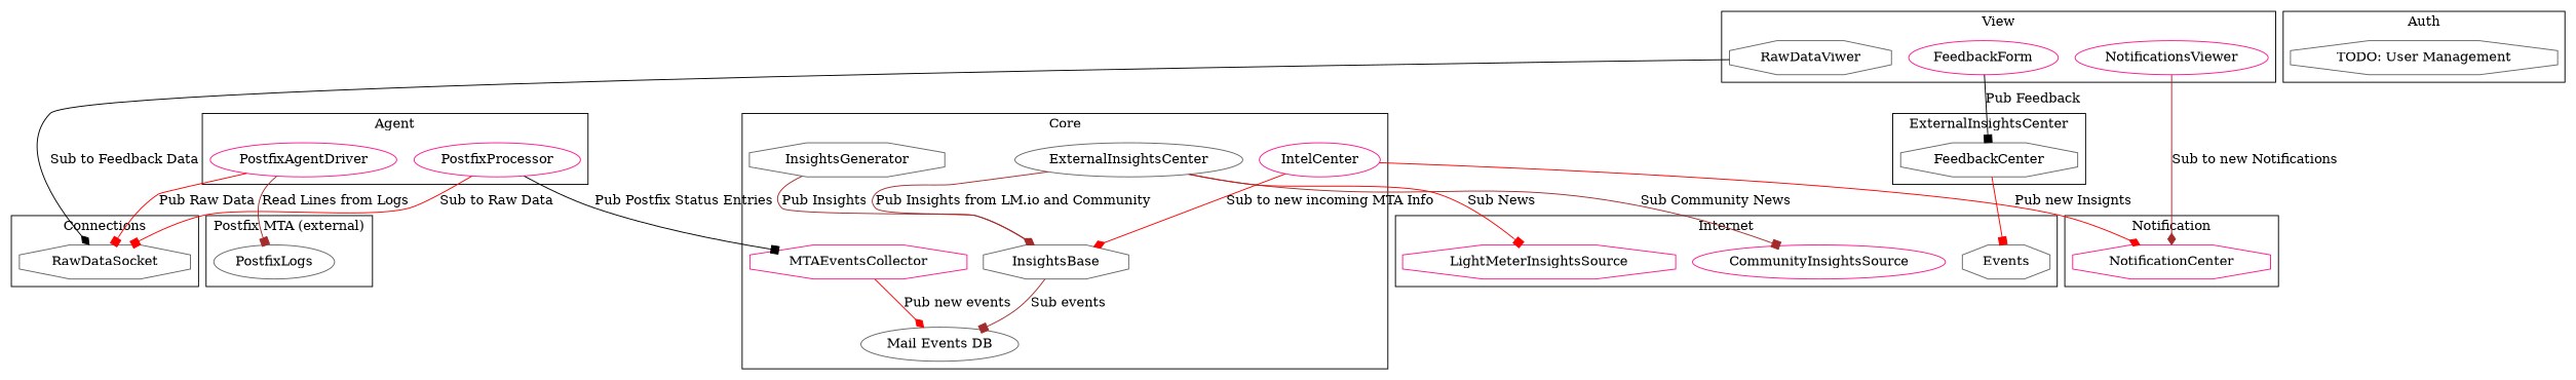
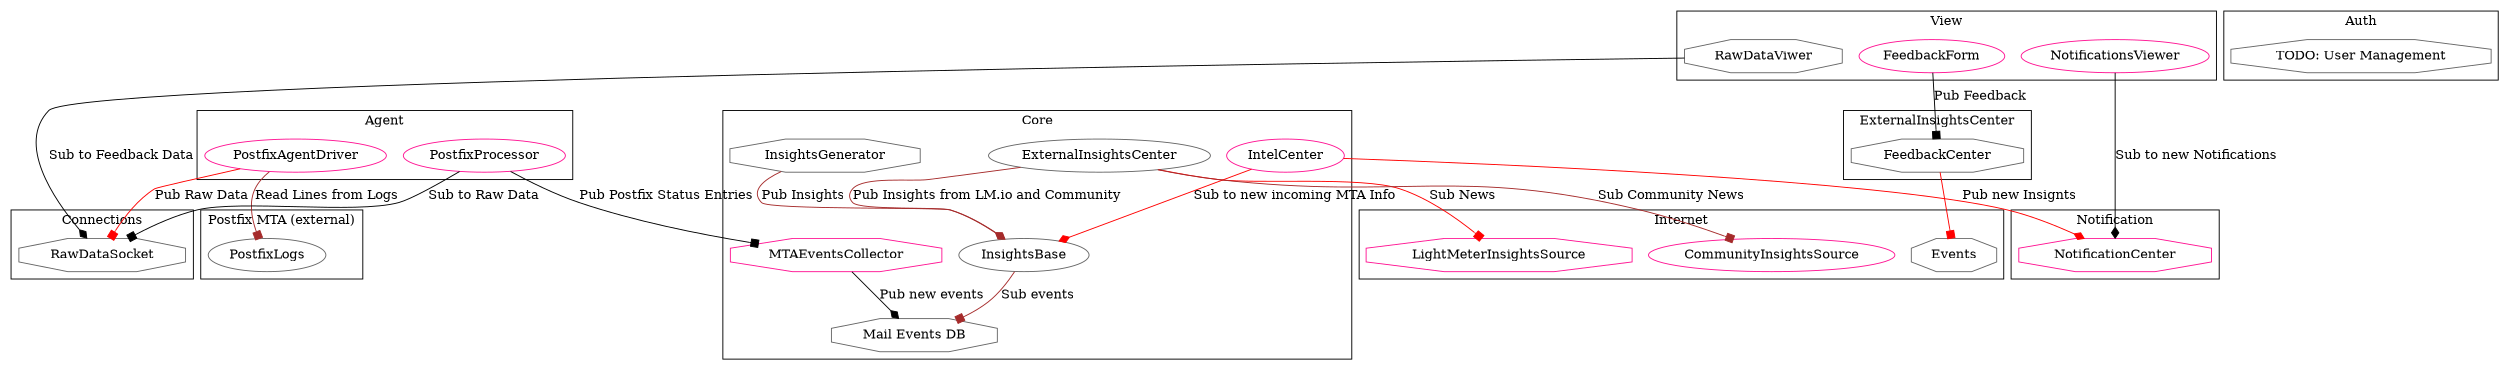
  digraph {
    node [color=gray40 shape=octagon]
    edge [arrowhead=box color=red]
    PostfixAgentDriver [color=deeppink shape=ellipse]
    PostfixProcessor [color=deeppink shape=ellipse]
    RawDataViwer
    NotificationsViewer [color=deeppink shape=ellipse]
    FeedbackForm [color=deeppink shape=ellipse]
    LightMeterInsightsSource [color=deeppink]
    CommunityInsightsSource [color=deeppink shape=ellipse]
    n8 [label=Events]
    RawDataSocket
    PostfixLogs [shape=ellipse]
-   InsightsBase
-   n12 [label="Mail Events DB" shape=ellipse]
+   InsightsBase [shape=ellipse]
+   n12 [label="Mail Events DB"]
    IntelCenter [color=deeppink shape=ellipse]
    InsightsGenerator
    ExternalInsightsCenter [shape=ellipse]
    MTAEventsCollector [color=deeppink]
    NotificationCenter [color=deeppink]
    n18 [label="TODO: User Management"]
    FeedbackCenter
    subgraph cluster_1 {
      label=Agent
      PostfixAgentDriver
      PostfixProcessor
    }
    subgraph cluster_2 {
      label=View
      RawDataViwer
      NotificationsViewer
      FeedbackForm
    }
    subgraph cluster_3 {
      label=Internet
      LightMeterInsightsSource
      CommunityInsightsSource
      n8
    }
    subgraph cluster_4 {
      label=Connections
      RawDataSocket
    }
    subgraph cluster_5 {
      label="Postfix MTA (external)"
      PostfixLogs
    }
    subgraph cluster_6 {
      label=Core
      InsightsBase
      n12
      IntelCenter
      InsightsGenerator
      ExternalInsightsCenter
      MTAEventsCollector
    }
    subgraph cluster_7 {
      label=Notification
      NotificationCenter
    }
    subgraph cluster_8 {
      label=Auth
      n18
    }
    subgraph cluster_9 {
      label=ExternalInsightsCenter
      FeedbackCenter
    }
    PostfixAgentDriver -> RawDataSocket [label="Pub Raw Data"]
    PostfixAgentDriver -> PostfixLogs [color=brown label="Read Lines from Logs"]
-   PostfixProcessor -> RawDataSocket [label="Sub to Raw Data"]
+   PostfixProcessor -> RawDataSocket [color=black label="Sub to Raw Data"]
    PostfixProcessor -> MTAEventsCollector [color=black label="Pub Postfix Status Entries"]
    RawDataViwer -> RawDataSocket [arrowhead=diamond color=black label="Sub to Feedback Data"]
-   NotificationsViewer -> NotificationCenter [arrowhead=diamond color=brown label="Sub to new Notifications"]
+   NotificationsViewer -> NotificationCenter [arrowhead=diamond color=black label="Sub to new Notifications"]
    FeedbackForm -> FeedbackCenter [color=black label="Pub Feedback"]
    InsightsBase -> n12 [color=brown label="Sub events"]
    IntelCenter -> InsightsBase [arrowhead=diamond label="Sub to new incoming MTA Info"]
    IntelCenter -> NotificationCenter [arrowhead=diamond label="Pub new Insignts"]
    InsightsGenerator -> InsightsBase [arrowhead=diamond color=brown label="Pub Insights"]
    ExternalInsightsCenter -> LightMeterInsightsSource [label="Sub News"]
    ExternalInsightsCenter -> CommunityInsightsSource [color=brown label="Sub Community News"]
    ExternalInsightsCenter -> InsightsBase [arrowhead=diamond color=brown label="Pub Insights from LM.io and Community"]
-   MTAEventsCollector -> n12 [arrowhead=diamond label="Pub new events"]
+   MTAEventsCollector -> n12 [arrowhead=diamond color=black label="Pub new events"]
    FeedbackCenter -> n8
  }
